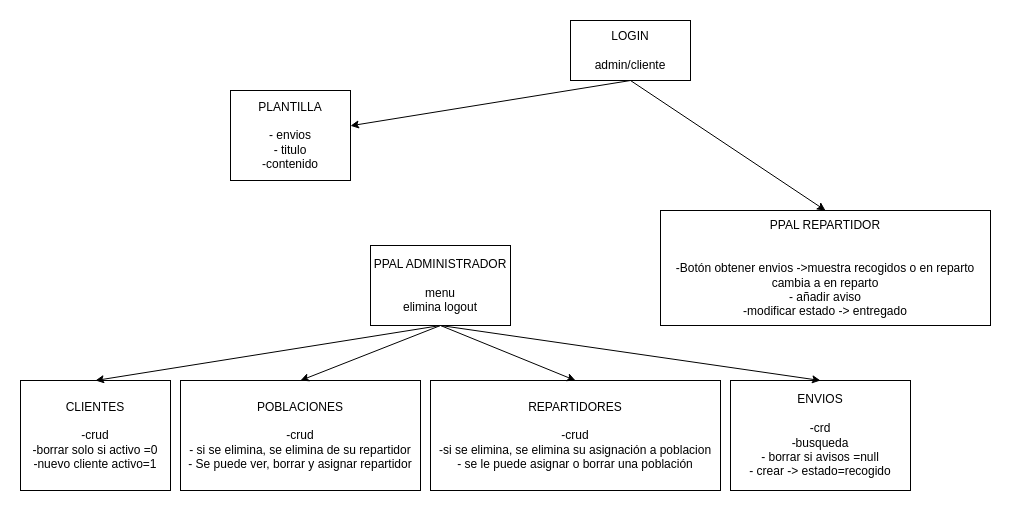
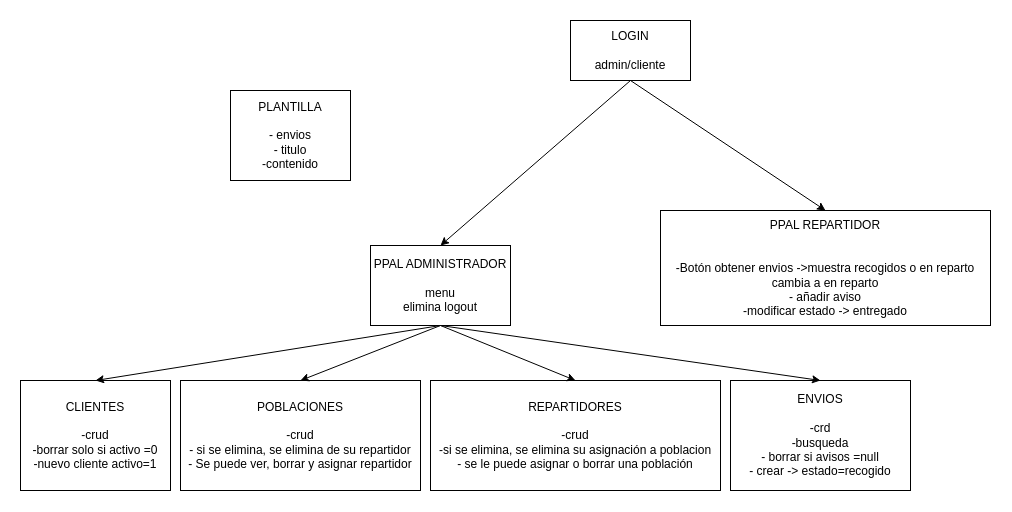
  <mxCell id="0" />
  <mxCell id="1" parent="0" />
  <mxCell id="2" value="&lt;div&gt;LOGIN&lt;/div&gt;&lt;div&gt;&lt;br&gt;&lt;/div&gt;&lt;div&gt;admin/cliente&lt;br&gt;&lt;/div&gt;" style="rounded=0;whiteSpace=wrap;html=1;" parent="1" vertex="1"><mxGeometry x="570" y="20" width="120" height="60" as="geometry" /></mxCell>
  <mxCell id="3" value="&lt;div&gt;PPAL ADMINISTRADOR&lt;/div&gt;&lt;div&gt;&lt;br&gt;&lt;/div&gt;&lt;div&gt;menu&lt;/div&gt;&lt;div&gt;elimina logout&lt;br&gt;&lt;/div&gt;" style="rounded=0;whiteSpace=wrap;html=1;" parent="1" vertex="1"><mxGeometry x="370" y="245" width="140" height="80" as="geometry" /></mxCell>
  <mxCell id="4" value="&lt;div&gt;CLIENTES&lt;/div&gt;&lt;div&gt;&lt;br&gt;&lt;/div&gt;&lt;div&gt;-crud&lt;/div&gt;&lt;div&gt;-borrar solo si activo =0&lt;/div&gt;&lt;div&gt;-nuevo cliente activo=1&lt;br&gt;&lt;/div&gt;" style="rounded=0;whiteSpace=wrap;html=1;" parent="1" vertex="1"><mxGeometry x="20" y="380" width="150" height="110" as="geometry" /></mxCell>
  <mxCell id="5" value="&lt;div&gt;POBLACIONES&lt;/div&gt;&lt;div&gt;&lt;br&gt;&lt;/div&gt;&lt;div&gt;-crud&lt;/div&gt;&lt;div&gt;- si se elimina, se elimina de su repartidor&lt;/div&gt;&lt;div&gt;- Se puede ver, borrar y asignar repartidor&lt;br&gt;&lt;/div&gt;" style="rounded=0;whiteSpace=wrap;html=1;" parent="1" vertex="1"><mxGeometry x="180" y="380" width="240" height="110" as="geometry" /></mxCell>
  <mxCell id="6" value="&lt;div&gt;REPARTIDORES&lt;/div&gt;&lt;div&gt;&lt;br&gt;&lt;/div&gt;&lt;div&gt;-crud&lt;/div&gt;&lt;div&gt;-si se elimina, se elimina su asignación a poblacion&lt;/div&gt;&lt;div&gt;- se le puede asignar o borrar una población&lt;br&gt;&lt;/div&gt;" style="rounded=0;whiteSpace=wrap;html=1;" parent="1" vertex="1"><mxGeometry x="430" y="380" width="290" height="110" as="geometry" /></mxCell>
  <mxCell id="7" value="&lt;div&gt;ENVIOS&lt;/div&gt;&lt;div&gt;&lt;br&gt;&lt;/div&gt;&lt;div&gt;-crd&lt;/div&gt;&lt;div&gt;-busqueda&lt;/div&gt;&lt;div&gt;- borrar si avisos =null&lt;br&gt;&lt;/div&gt;&lt;div&gt;- crear -&amp;gt; estado=recogido&lt;br&gt;&lt;/div&gt;" style="rounded=0;whiteSpace=wrap;html=1;" parent="1" vertex="1"><mxGeometry x="730" y="380" width="180" height="110" as="geometry" /></mxCell>
  <mxCell id="8" value="&lt;div&gt;PPAL REPARTIDOR&lt;br&gt;&lt;/div&gt;&lt;div&gt;&lt;br&gt;&lt;/div&gt;&lt;div&gt;&lt;br&gt;&lt;/div&gt;&lt;div&gt;-Botón obtener envios -&amp;gt;muestra recogidos o en reparto&lt;/div&gt;&lt;div&gt;cambia a en reparto&lt;/div&gt;&lt;div&gt;- añadir aviso&lt;/div&gt;&lt;div&gt;-modificar estado -&amp;gt; entregado&lt;br&gt;&lt;/div&gt;" style="rounded=0;whiteSpace=wrap;html=1;" parent="1" vertex="1"><mxGeometry x="660" y="210" width="330" height="115" as="geometry" /></mxCell>
  <mxCell id="9" value="" style="endArrow=classic;html=1;rounded=0;exitX=0.5;exitY=1;exitDx=0;exitDy=0;entryX=0.5;entryY=0;entryDx=0;entryDy=0;" parent="1" source="3" target="4" edge="1"><mxGeometry width="50" height="50" relative="1" as="geometry"><mxPoint x="430" y="390" as="sourcePoint" /><mxPoint x="480" y="340" as="targetPoint" /></mxGeometry></mxCell>
  <mxCell id="10" value="" style="endArrow=classic;html=1;rounded=0;entryX=0.5;entryY=0;entryDx=0;entryDy=0;exitX=0.5;exitY=1;exitDx=0;exitDy=0;" parent="1" source="3" target="5" edge="1"><mxGeometry width="50" height="50" relative="1" as="geometry"><mxPoint x="310" y="340" as="sourcePoint" /><mxPoint x="120" y="390" as="targetPoint" /></mxGeometry></mxCell>
  <mxCell id="11" value="" style="endArrow=classic;html=1;rounded=0;entryX=0.5;entryY=0;entryDx=0;entryDy=0;exitX=0.5;exitY=1;exitDx=0;exitDy=0;" parent="1" source="3" target="6" edge="1"><mxGeometry width="50" height="50" relative="1" as="geometry"><mxPoint x="310" y="340" as="sourcePoint" /><mxPoint x="130" y="400" as="targetPoint" /></mxGeometry></mxCell>
  <mxCell id="12" value="" style="endArrow=classic;html=1;rounded=0;entryX=0.5;entryY=0;entryDx=0;entryDy=0;exitX=0.5;exitY=1;exitDx=0;exitDy=0;" parent="1" source="3" target="7" edge="1"><mxGeometry width="50" height="50" relative="1" as="geometry"><mxPoint x="320" y="340" as="sourcePoint" /><mxPoint x="140" y="410" as="targetPoint" /></mxGeometry></mxCell>
- <mxCell id="13" value="" style="endArrow=classic;html=1;rounded=0;exitX=0.5;exitY=1;exitDx=0;exitDy=0;" parent="1" source="2" target="15" edge="1"><mxGeometry width="50" height="50" relative="1" as="geometry"><mxPoint x="350" y="380" as="sourcePoint" /><mxPoint x="150" y="420" as="targetPoint" /></mxGeometry></mxCell>
+ <mxCell id="13" value="" style="endArrow=classic;html=1;rounded=0;exitX=0.5;exitY=1;exitDx=0;exitDy=0;entryX=0.5;entryY=0;entryDx=0;entryDy=0;" parent="1" source="2" target="3" edge="1"><mxGeometry width="50" height="50" relative="1" as="geometry"><mxPoint x="350" y="380" as="sourcePoint" /><mxPoint x="150" y="420" as="targetPoint" /></mxGeometry></mxCell>
  <mxCell id="14" value="" style="endArrow=classic;html=1;rounded=0;exitX=0.5;exitY=1;exitDx=0;exitDy=0;entryX=0.5;entryY=0;entryDx=0;entryDy=0;" parent="1" source="2" target="8" edge="1"><mxGeometry width="50" height="50" relative="1" as="geometry"><mxPoint x="360" y="390" as="sourcePoint" /><mxPoint x="160" y="430" as="targetPoint" /></mxGeometry></mxCell>
  <mxCell id="15" value="&lt;div&gt;PLANTILLA&lt;/div&gt;&lt;div&gt;&lt;br&gt;&lt;/div&gt;&lt;div&gt;- envios&lt;/div&gt;&lt;div&gt;- titulo&lt;/div&gt;&lt;div&gt;-contenido&lt;br&gt;&lt;/div&gt;" style="rounded=0;whiteSpace=wrap;html=1;" parent="1" vertex="1"><mxGeometry x="230" y="90" width="120" height="90" as="geometry" /></mxCell>
